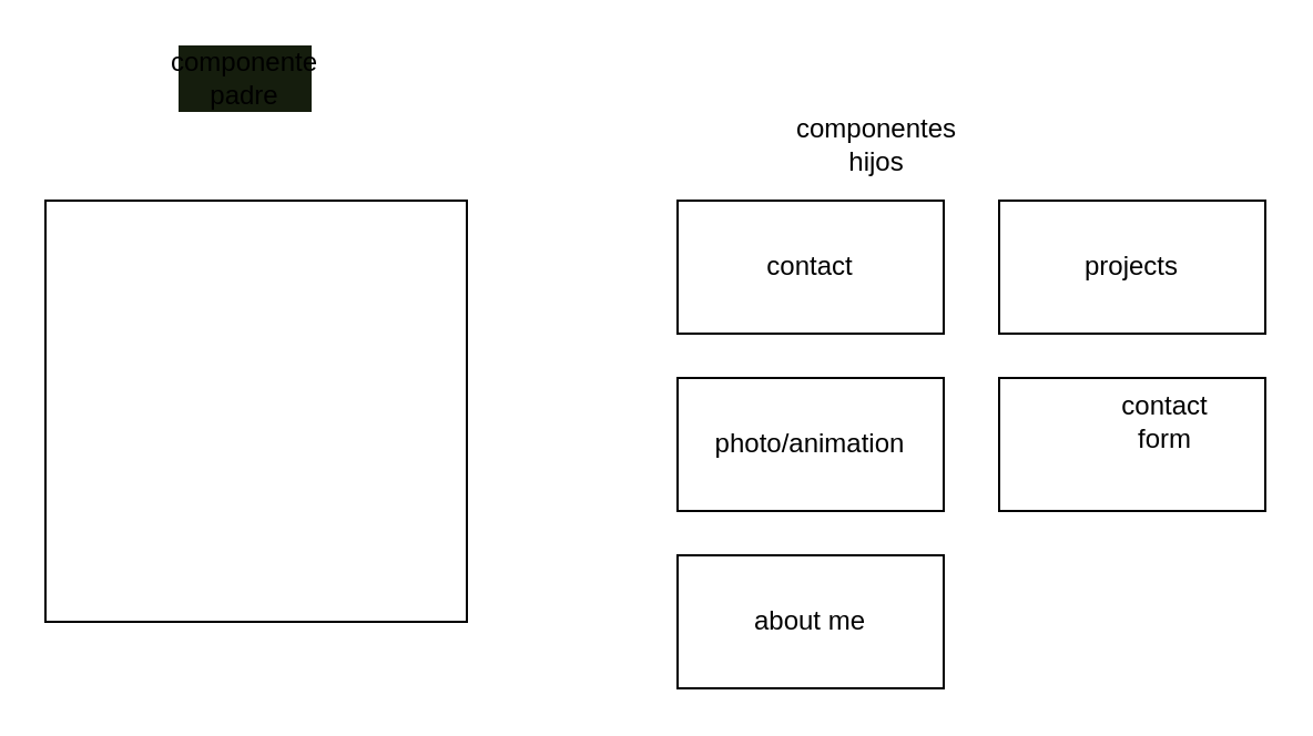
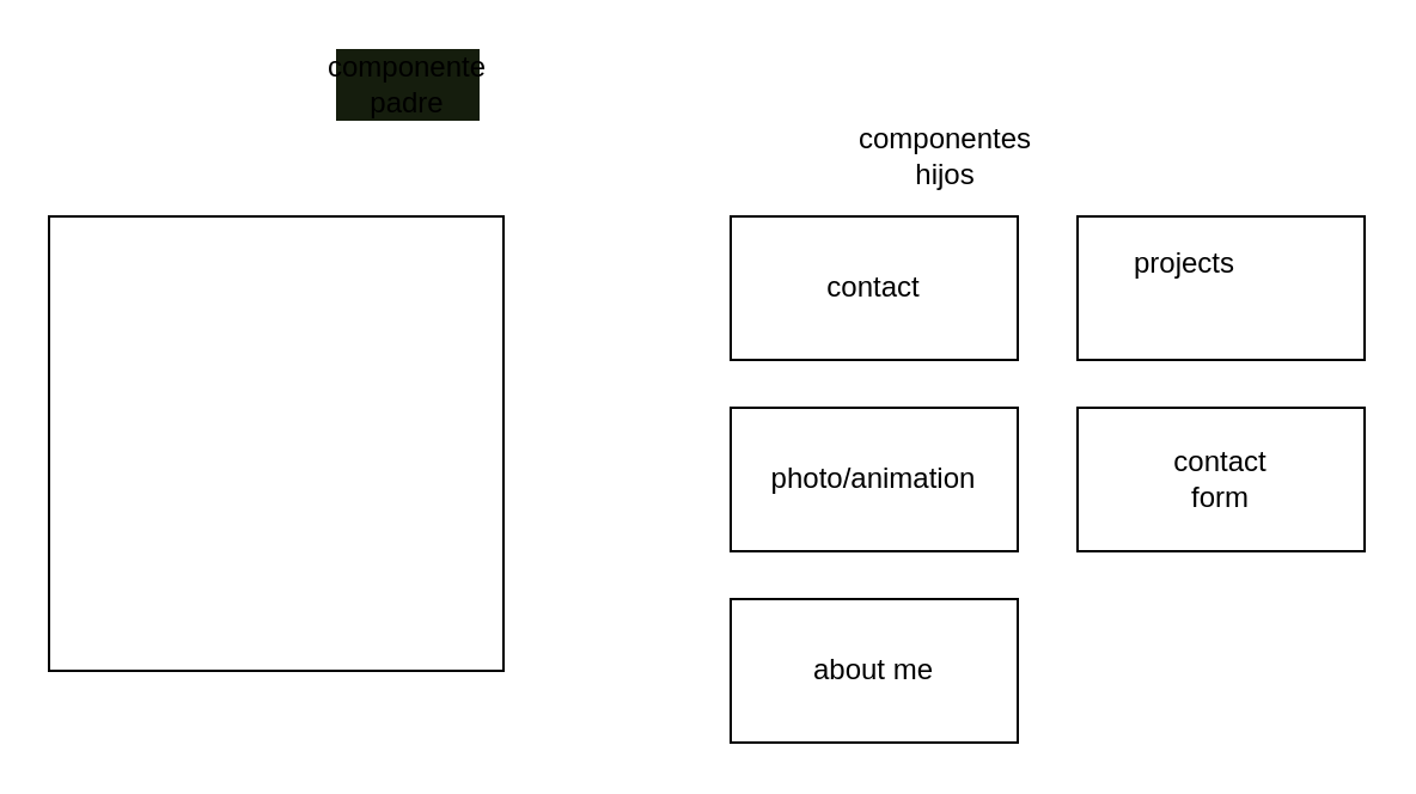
  <mxCell id="0" />
  <mxCell id="1" parent="0" />
  <mxCell id="2" value="" style="whiteSpace=wrap;html=1;aspect=fixed;" vertex="1" parent="1"><mxGeometry x="20" y="90" width="190" height="190" as="geometry" /></mxCell>
  <mxCell id="3" value="" style="rounded=0;whiteSpace=wrap;html=1;" vertex="1" parent="1"><mxGeometry x="305" y="90" width="120" height="60" as="geometry" /></mxCell>
  <mxCell id="4" value="" style="rounded=0;whiteSpace=wrap;html=1;" vertex="1" parent="1"><mxGeometry x="305" y="170" width="120" height="60" as="geometry" /></mxCell>
  <mxCell id="5" value="" style="rounded=0;whiteSpace=wrap;html=1;" vertex="1" parent="1"><mxGeometry x="305" y="250" width="120" height="60" as="geometry" /></mxCell>
- <mxCell id="6" value="componente padre" style="text;html=1;strokeColor=none;fillColor=#151D0D;align=center;verticalAlign=middle;whiteSpace=wrap;rounded=0;" vertex="1" parent="1"><mxGeometry x="80" y="20" width="60" height="30" as="geometry" /></mxCell>
+ <mxCell id="6" value="componente padre" style="text;html=1;strokeColor=none;fillColor=#151D0D;align=center;verticalAlign=middle;whiteSpace=wrap;rounded=0;" vertex="1" parent="1"><mxGeometry x="140" y="20" width="60" height="30" as="geometry" /></mxCell>
  <mxCell id="7" value="componentes hijos" style="text;html=1;strokeColor=none;fillColor=none;align=center;verticalAlign=middle;whiteSpace=wrap;rounded=0;" vertex="1" parent="1"><mxGeometry x="365" y="50" width="60" height="30" as="geometry" /></mxCell>
  <mxCell id="8" value="contact" style="text;html=1;strokeColor=none;fillColor=none;align=center;verticalAlign=middle;whiteSpace=wrap;rounded=0;" vertex="1" parent="1"><mxGeometry x="335" y="105" width="60" height="30" as="geometry" /></mxCell>
  <mxCell id="9" value="photo/animation" style="text;html=1;strokeColor=none;fillColor=none;align=center;verticalAlign=middle;whiteSpace=wrap;rounded=0;" vertex="1" parent="1"><mxGeometry x="335" y="185" width="60" height="30" as="geometry" /></mxCell>
  <mxCell id="10" value="about me" style="text;html=1;strokeColor=none;fillColor=none;align=center;verticalAlign=middle;whiteSpace=wrap;rounded=0;" vertex="1" parent="1"><mxGeometry x="335" y="265" width="60" height="30" as="geometry" /></mxCell>
  <mxCell id="11" value="" style="rounded=0;whiteSpace=wrap;html=1;" vertex="1" parent="1"><mxGeometry x="450" y="90" width="120" height="60" as="geometry" /></mxCell>
  <mxCell id="12" value="" style="rounded=0;whiteSpace=wrap;html=1;" vertex="1" parent="1"><mxGeometry x="450" y="170" width="120" height="60" as="geometry" /></mxCell>
- <mxCell id="13" value="contact form" style="text;html=1;strokeColor=none;fillColor=none;align=center;verticalAlign=middle;whiteSpace=wrap;rounded=0;" vertex="1" parent="1"><mxGeometry x="495" y="175" width="60" height="30" as="geometry" /></mxCell>
- <mxCell id="14" value="projects" style="text;html=1;strokeColor=none;fillColor=none;align=center;verticalAlign=middle;whiteSpace=wrap;rounded=0;" vertex="1" parent="1"><mxGeometry x="480" y="105" width="60" height="30" as="geometry" /></mxCell>
+ <mxCell id="13" value="contact form" style="text;html=1;strokeColor=none;fillColor=none;align=center;verticalAlign=middle;whiteSpace=wrap;rounded=0;" vertex="1" parent="1"><mxGeometry x="480" y="185" width="60" height="30" as="geometry" /></mxCell>
+ <mxCell id="14" value="projects" style="text;html=1;strokeColor=none;fillColor=none;align=center;verticalAlign=middle;whiteSpace=wrap;rounded=0;" vertex="1" parent="1"><mxGeometry x="465" y="95" width="60" height="30" as="geometry" /></mxCell>
